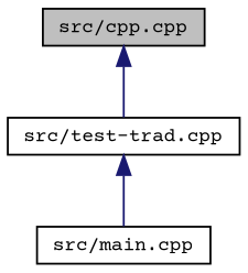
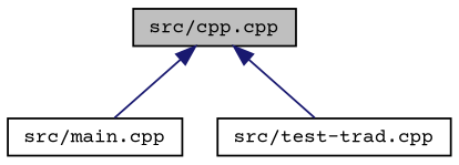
  digraph {
    fontname="Courier Prime"
    node [color=black fillcolor=white fontname="Courier Prime" fontsize=10 shape=record style=filled]
    edge [color=midnightblue dir=back fontname="Courier Prime" fontsize=10 labelfontname=Helvetica labelfontsize=10 style=solid]
    n1 [fillcolor=grey75 fontcolor=black height=0.2 label="src/cpp.cpp" width=0.4]
    n2 [height=0.2 label="src/main.cpp" width=0.4]
    n3 [height=0.2 label="src/test-trad.cpp" width=0.4]
-   n3 -> n2
+   n1 -> n2
    n1 -> n3
  }
